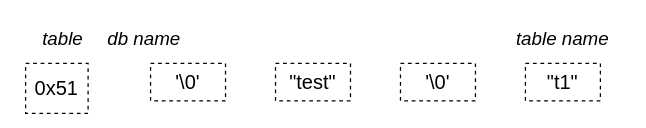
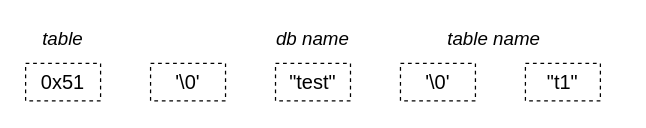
  <mxCell id="0" />
  <mxCell id="1" parent="0" />
- <mxCell id="2" value="&lt;font style=&quot;font-size: 16px&quot;&gt;0x51&lt;/font&gt;" style="rounded=0;whiteSpace=wrap;html=1;fillColor=none;dashed=1;" vertex="1" parent="1"><mxGeometry x="20" y="50" width="50" height="40" as="geometry" /></mxCell>
+ <mxCell id="2" value="&lt;font style=&quot;font-size: 16px&quot;&gt;0x51&lt;/font&gt;" style="rounded=0;whiteSpace=wrap;html=1;fillColor=none;dashed=1;" vertex="1" parent="1"><mxGeometry x="20" y="50" width="60" height="30" as="geometry" /></mxCell>
  <mxCell id="3" value="&lt;font style=&quot;font-size: 16px&quot;&gt;'\0'&lt;/font&gt;" style="rounded=0;whiteSpace=wrap;html=1;fillColor=none;dashed=1;" vertex="1" parent="1"><mxGeometry x="120" y="50" width="60" height="30" as="geometry" /></mxCell>
  <mxCell id="4" value="&lt;font style=&quot;font-size: 16px&quot;&gt;&quot;test&quot;&lt;/font&gt;" style="rounded=0;whiteSpace=wrap;html=1;fillColor=none;dashed=1;" vertex="1" parent="1"><mxGeometry x="220" y="50" width="60" height="30" as="geometry" /></mxCell>
  <mxCell id="5" value="&lt;font style=&quot;font-size: 16px&quot;&gt;'\0'&lt;/font&gt;" style="rounded=0;whiteSpace=wrap;html=1;fillColor=none;dashed=1;" vertex="1" parent="1"><mxGeometry x="320" y="50" width="60" height="30" as="geometry" /></mxCell>
  <mxCell id="6" value="&lt;font style=&quot;font-size: 16px&quot;&gt;&quot;t1&quot;&lt;/font&gt;" style="rounded=0;whiteSpace=wrap;html=1;fillColor=none;dashed=1;" vertex="1" parent="1"><mxGeometry x="420" y="50" width="60" height="30" as="geometry" /></mxCell>
  <mxCell id="7" value="&lt;font size=&quot;1&quot;&gt;&lt;i style=&quot;font-size: 15px&quot;&gt;table&lt;/i&gt;&lt;/font&gt;" style="text;html=1;strokeColor=none;fillColor=none;align=center;verticalAlign=middle;whiteSpace=wrap;rounded=0;dashed=1;" vertex="1" parent="1"><mxGeometry x="30" y="20" width="40" height="20" as="geometry" /></mxCell>
- <mxCell id="8" value="&lt;font size=&quot;1&quot;&gt;&lt;i style=&quot;font-size: 15px&quot;&gt;db name&lt;/i&gt;&lt;/font&gt;" style="text;html=1;strokeColor=none;fillColor=none;align=center;verticalAlign=middle;whiteSpace=wrap;rounded=0;dashed=1;" vertex="1" parent="1"><mxGeometry x="80" y="20" width="70" height="20" as="geometry" /></mxCell>
- <mxCell id="9" value="&lt;font size=&quot;1&quot;&gt;&lt;i style=&quot;font-size: 15px&quot;&gt;table name&lt;/i&gt;&lt;/font&gt;" style="text;html=1;strokeColor=none;fillColor=none;align=center;verticalAlign=middle;whiteSpace=wrap;rounded=0;dashed=1;" vertex="1" parent="1"><mxGeometry x="405" y="20" width="90" height="20" as="geometry" /></mxCell>
+ <mxCell id="8" value="&lt;font size=&quot;1&quot;&gt;&lt;i style=&quot;font-size: 15px&quot;&gt;db name&lt;/i&gt;&lt;/font&gt;" style="text;html=1;strokeColor=none;fillColor=none;align=center;verticalAlign=middle;whiteSpace=wrap;rounded=0;dashed=1;" vertex="1" parent="1"><mxGeometry x="215" y="20" width="70" height="20" as="geometry" /></mxCell>
+ <mxCell id="9" value="&lt;font size=&quot;1&quot;&gt;&lt;i style=&quot;font-size: 15px&quot;&gt;table name&lt;/i&gt;&lt;/font&gt;" style="text;html=1;strokeColor=none;fillColor=none;align=center;verticalAlign=middle;whiteSpace=wrap;rounded=0;dashed=1;" vertex="1" parent="1"><mxGeometry x="350" y="20" width="90" height="20" as="geometry" /></mxCell>
